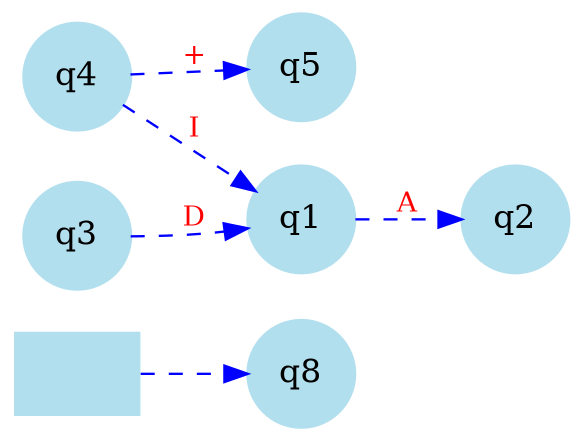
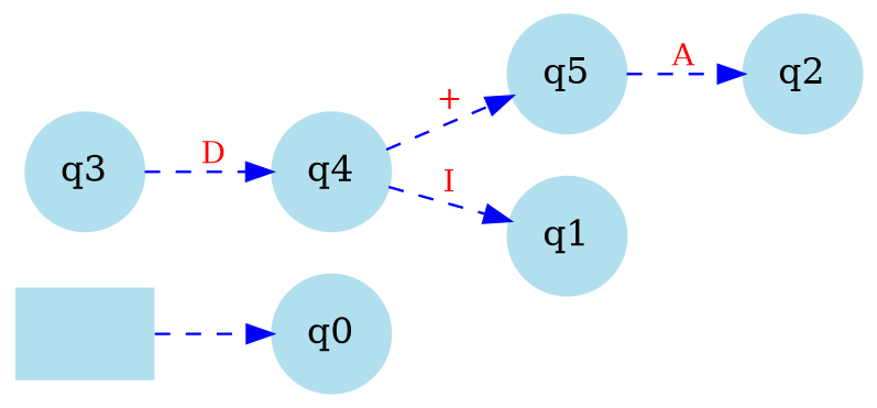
  digraph {
    rankdir=LR
    node [color=lightblue2 shape=circle style=filled]
    edge [color=blue fontcolor=red fontsize=12 style=dashed]
    "" [shape=plaintext]
-   n2 [label=q8]
+   n2 [label=q0]
    n3 [label=q4]
    n4 [label=q5]
    n5 [label=q1]
    n6 [label=q2]
    n7 [label=q3]
    "" -> n2
    n3 -> n4 [label="+"]
    n3 -> n5 [label=I]
-   n5 -> n6 [label=A]
-   n7 -> n5 [label=D]
+   n4 -> n6 [label=A]
+   n7 -> n3 [label=D]
  }
